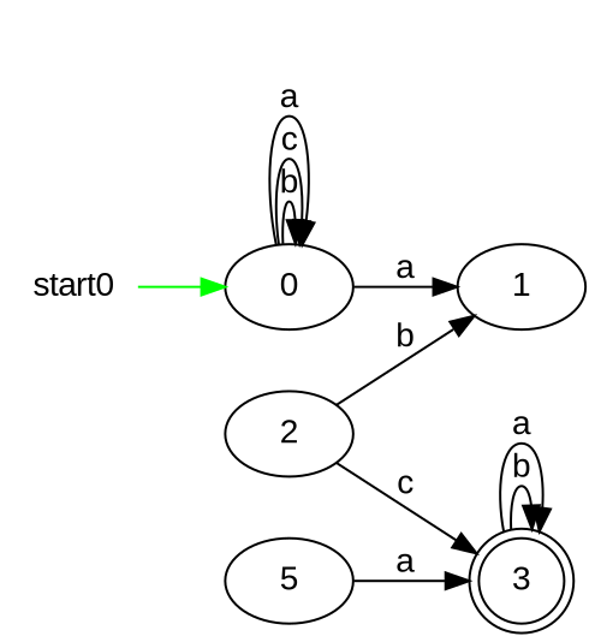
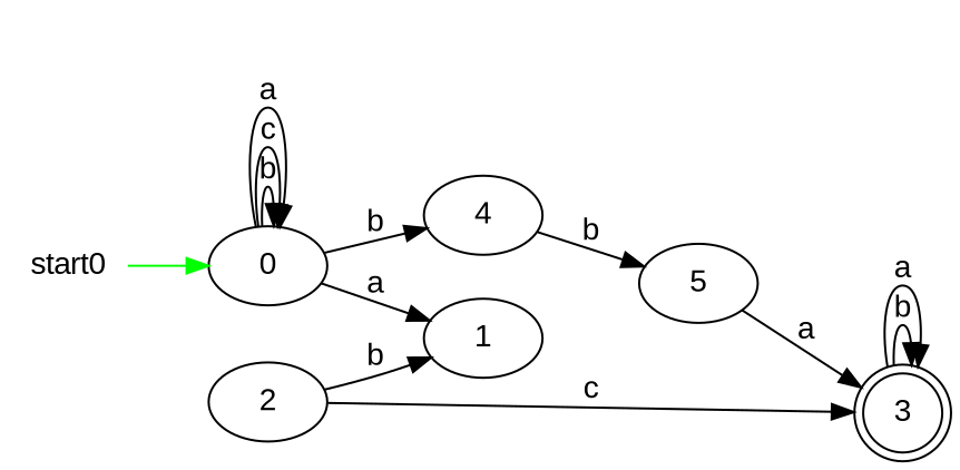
  digraph {
    fontname="Liberation Sans"
    rankdir=LR
    node [fontname="Liberation Sans"]
    edge [fontname="Liberation Sans"]
    start0 [shape=none]
    0
+   4
    1
    5
    3 [shape=doublecircle]
    2
    start0 -> 0 [color=green]
    0 -> 0 [label=b]
    0 -> 0 [label=c]
    0 -> 0 [label=a]
+   0 -> 4 [label=b]
    0 -> 1 [label=a]
+   4 -> 5 [label=b]
    5 -> 3 [label=a]
    3 -> 3 [label=b]
    3 -> 3 [label=a]
    2 -> 1 [label=b]
    2 -> 3 [label=c]
  }
